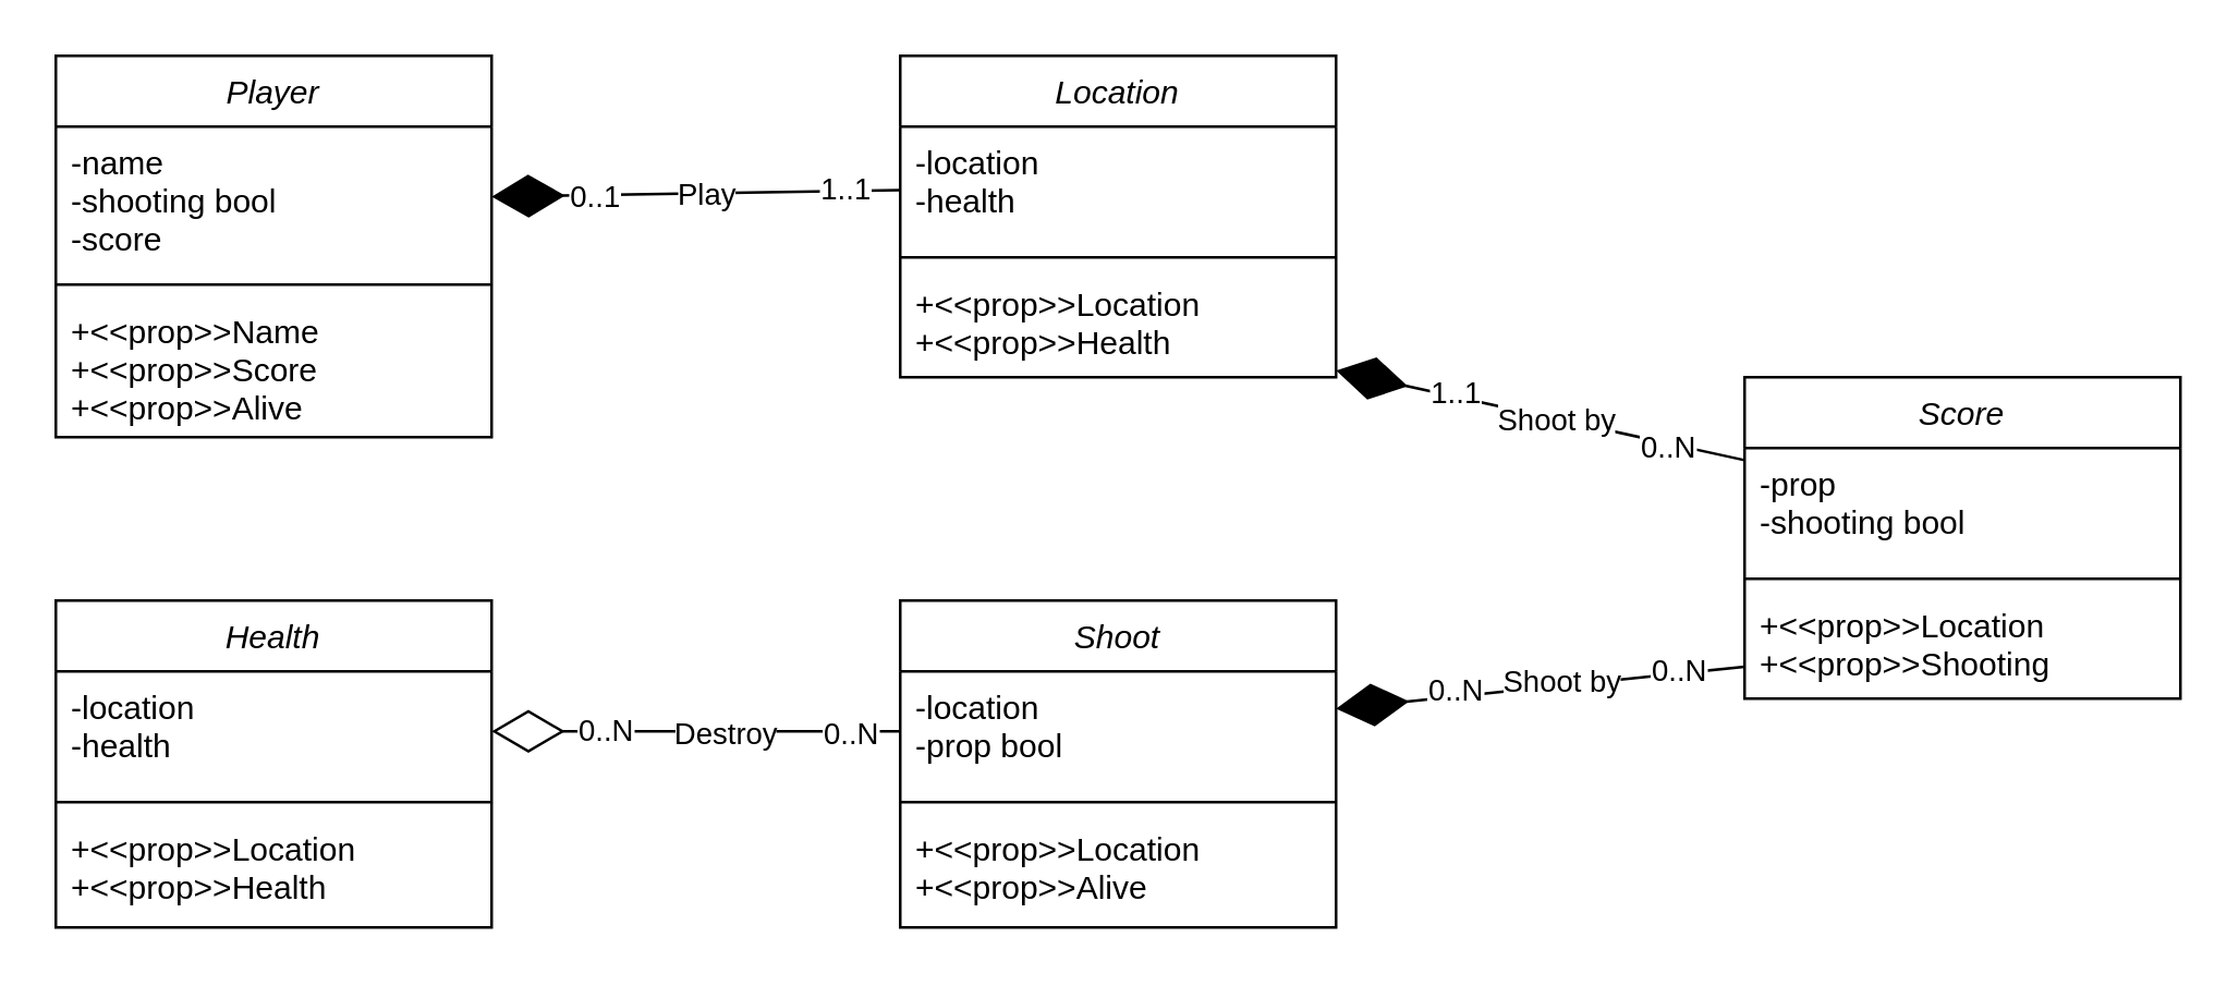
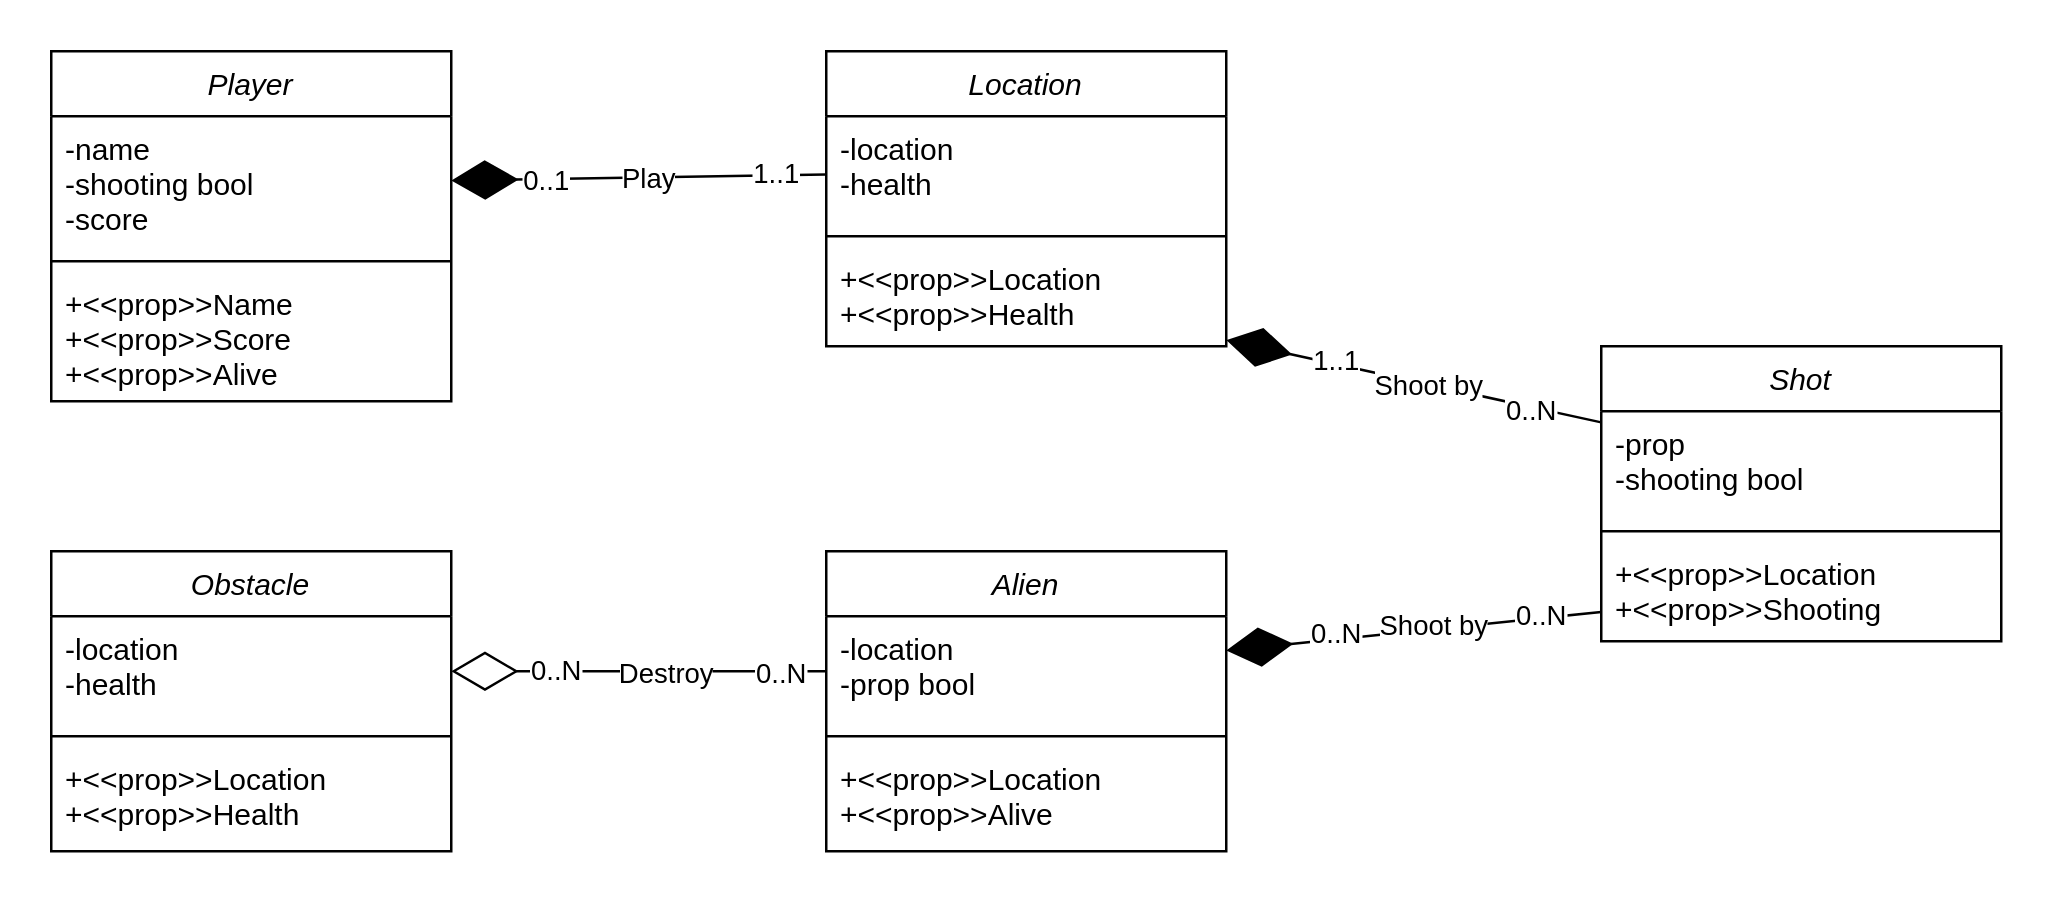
  <mxCell id="0" />
  <mxCell id="1" parent="0" />
- <mxCell id="2" value="Shoot" style="swimlane;fontStyle=2;align=center;verticalAlign=top;childLayout=stackLayout;horizontal=1;startSize=26;horizontalStack=0;resizeParent=1;resizeLast=0;collapsible=1;marginBottom=0;rounded=0;shadow=0;strokeWidth=1;" parent="1" vertex="1"><mxGeometry x="330" y="220" width="160" height="120" as="geometry"><mxRectangle x="520" y="300" width="160" height="26" as="alternateBounds" /></mxGeometry></mxCell>
+ <mxCell id="2" value="Alien" style="swimlane;fontStyle=2;align=center;verticalAlign=top;childLayout=stackLayout;horizontal=1;startSize=26;horizontalStack=0;resizeParent=1;resizeLast=0;collapsible=1;marginBottom=0;rounded=0;shadow=0;strokeWidth=1;" parent="1" vertex="1"><mxGeometry x="330" y="220" width="160" height="120" as="geometry"><mxRectangle x="520" y="300" width="160" height="26" as="alternateBounds" /></mxGeometry></mxCell>
  <mxCell id="3" value="-location&#10;-prop bool" style="text;align=left;verticalAlign=top;spacingLeft=4;spacingRight=4;overflow=hidden;rotatable=0;points=[[0,0.5],[1,0.5]];portConstraint=eastwest;" parent="2" vertex="1"><mxGeometry y="26" width="160" height="44" as="geometry" /></mxCell>
  <mxCell id="4" value="" style="line;html=1;strokeWidth=1;align=left;verticalAlign=middle;spacingTop=-1;spacingLeft=3;spacingRight=3;rotatable=0;labelPosition=right;points=[];portConstraint=eastwest;" parent="2" vertex="1"><mxGeometry y="70" width="160" height="8" as="geometry" /></mxCell>
  <mxCell id="5" value="+&lt;&lt;prop&gt;&gt;Location&#10;+&lt;&lt;prop&gt;&gt;Alive&#10;" style="text;align=left;verticalAlign=top;spacingLeft=4;spacingRight=4;overflow=hidden;rotatable=0;points=[[0,0.5],[1,0.5]];portConstraint=eastwest;" parent="2" vertex="1"><mxGeometry y="78" width="160" height="42" as="geometry" /></mxCell>
  <mxCell id="6" value="Player" style="swimlane;fontStyle=2;align=center;verticalAlign=top;childLayout=stackLayout;horizontal=1;startSize=26;horizontalStack=0;resizeParent=1;resizeLast=0;collapsible=1;marginBottom=0;rounded=0;shadow=0;strokeWidth=1;" parent="1" vertex="1"><mxGeometry x="20" y="20" width="160" height="140" as="geometry"><mxRectangle x="320" y="300" width="160" height="26" as="alternateBounds" /></mxGeometry></mxCell>
  <mxCell id="7" value="-name&#10;-shooting bool&#10;-score" style="text;align=left;verticalAlign=top;spacingLeft=4;spacingRight=4;overflow=hidden;rotatable=0;points=[[0,0.5],[1,0.5]];portConstraint=eastwest;" parent="6" vertex="1"><mxGeometry y="26" width="160" height="54" as="geometry" /></mxCell>
  <mxCell id="8" value="" style="line;html=1;strokeWidth=1;align=left;verticalAlign=middle;spacingTop=-1;spacingLeft=3;spacingRight=3;rotatable=0;labelPosition=right;points=[];portConstraint=eastwest;" parent="6" vertex="1"><mxGeometry y="80" width="160" height="8" as="geometry" /></mxCell>
  <mxCell id="9" value="+&lt;&lt;prop&gt;&gt;Name&#10;+&lt;&lt;prop&gt;&gt;Score&#10;+&lt;&lt;prop&gt;&gt;Alive" style="text;align=left;verticalAlign=top;spacingLeft=4;spacingRight=4;overflow=hidden;rotatable=0;points=[[0,0.5],[1,0.5]];portConstraint=eastwest;" parent="6" vertex="1"><mxGeometry y="88" width="160" height="52" as="geometry" /></mxCell>
- <mxCell id="10" value="Health" style="swimlane;fontStyle=2;align=center;verticalAlign=top;childLayout=stackLayout;horizontal=1;startSize=26;horizontalStack=0;resizeParent=1;resizeLast=0;collapsible=1;marginBottom=0;rounded=0;shadow=0;strokeWidth=1;" parent="1" vertex="1"><mxGeometry x="20" y="220" width="160" height="120" as="geometry"><mxRectangle x="230" y="140" width="160" height="26" as="alternateBounds" /></mxGeometry></mxCell>
+ <mxCell id="10" value="Obstacle" style="swimlane;fontStyle=2;align=center;verticalAlign=top;childLayout=stackLayout;horizontal=1;startSize=26;horizontalStack=0;resizeParent=1;resizeLast=0;collapsible=1;marginBottom=0;rounded=0;shadow=0;strokeWidth=1;" parent="1" vertex="1"><mxGeometry x="20" y="220" width="160" height="120" as="geometry"><mxRectangle x="230" y="140" width="160" height="26" as="alternateBounds" /></mxGeometry></mxCell>
  <mxCell id="11" value="-location&#10;-health" style="text;align=left;verticalAlign=top;spacingLeft=4;spacingRight=4;overflow=hidden;rotatable=0;points=[[0,0.5],[1,0.5]];portConstraint=eastwest;" parent="10" vertex="1"><mxGeometry y="26" width="160" height="44" as="geometry" /></mxCell>
  <mxCell id="12" value="" style="line;html=1;strokeWidth=1;align=left;verticalAlign=middle;spacingTop=-1;spacingLeft=3;spacingRight=3;rotatable=0;labelPosition=right;points=[];portConstraint=eastwest;" parent="10" vertex="1"><mxGeometry y="70" width="160" height="8" as="geometry" /></mxCell>
  <mxCell id="13" value="+&lt;&lt;prop&gt;&gt;Location&#10;+&lt;&lt;prop&gt;&gt;Health" style="text;align=left;verticalAlign=top;spacingLeft=4;spacingRight=4;overflow=hidden;rotatable=0;points=[[0,0.5],[1,0.5]];portConstraint=eastwest;" parent="10" vertex="1"><mxGeometry y="78" width="160" height="40" as="geometry" /></mxCell>
  <mxCell id="14" value="Location" style="swimlane;fontStyle=2;align=center;verticalAlign=top;childLayout=stackLayout;horizontal=1;startSize=26;horizontalStack=0;resizeParent=1;resizeLast=0;collapsible=1;marginBottom=0;rounded=0;shadow=0;strokeWidth=1;" parent="1" vertex="1"><mxGeometry x="330" y="20" width="160" height="118" as="geometry"><mxRectangle x="230" y="140" width="160" height="26" as="alternateBounds" /></mxGeometry></mxCell>
  <mxCell id="15" value="-location&#10;-health" style="text;align=left;verticalAlign=top;spacingLeft=4;spacingRight=4;overflow=hidden;rotatable=0;points=[[0,0.5],[1,0.5]];portConstraint=eastwest;" parent="14" vertex="1"><mxGeometry y="26" width="160" height="44" as="geometry" /></mxCell>
  <mxCell id="16" value="" style="line;html=1;strokeWidth=1;align=left;verticalAlign=middle;spacingTop=-1;spacingLeft=3;spacingRight=3;rotatable=0;labelPosition=right;points=[];portConstraint=eastwest;" parent="14" vertex="1"><mxGeometry y="70" width="160" height="8" as="geometry" /></mxCell>
  <mxCell id="17" value="+&lt;&lt;prop&gt;&gt;Location&#10;+&lt;&lt;prop&gt;&gt;Health" style="text;align=left;verticalAlign=top;spacingLeft=4;spacingRight=4;overflow=hidden;rotatable=0;points=[[0,0.5],[1,0.5]];portConstraint=eastwest;" parent="14" vertex="1"><mxGeometry y="78" width="160" height="40" as="geometry" /></mxCell>
- <mxCell id="18" value="Score" style="swimlane;fontStyle=2;align=center;verticalAlign=top;childLayout=stackLayout;horizontal=1;startSize=26;horizontalStack=0;resizeParent=1;resizeLast=0;collapsible=1;marginBottom=0;rounded=0;shadow=0;strokeWidth=1;" parent="1" vertex="1"><mxGeometry x="640" y="138" width="160" height="118" as="geometry"><mxRectangle x="230" y="140" width="160" height="26" as="alternateBounds" /></mxGeometry></mxCell>
+ <mxCell id="18" value="Shot" style="swimlane;fontStyle=2;align=center;verticalAlign=top;childLayout=stackLayout;horizontal=1;startSize=26;horizontalStack=0;resizeParent=1;resizeLast=0;collapsible=1;marginBottom=0;rounded=0;shadow=0;strokeWidth=1;" parent="1" vertex="1"><mxGeometry x="640" y="138" width="160" height="118" as="geometry"><mxRectangle x="230" y="140" width="160" height="26" as="alternateBounds" /></mxGeometry></mxCell>
  <mxCell id="19" value="-prop&#10;-shooting bool" style="text;align=left;verticalAlign=top;spacingLeft=4;spacingRight=4;overflow=hidden;rotatable=0;points=[[0,0.5],[1,0.5]];portConstraint=eastwest;" parent="18" vertex="1"><mxGeometry y="26" width="160" height="44" as="geometry" /></mxCell>
  <mxCell id="20" value="" style="line;html=1;strokeWidth=1;align=left;verticalAlign=middle;spacingTop=-1;spacingLeft=3;spacingRight=3;rotatable=0;labelPosition=right;points=[];portConstraint=eastwest;" parent="18" vertex="1"><mxGeometry y="70" width="160" height="8" as="geometry" /></mxCell>
  <mxCell id="21" value="+&lt;&lt;prop&gt;&gt;Location&#10;+&lt;&lt;prop&gt;&gt;Shooting" style="text;align=left;verticalAlign=top;spacingLeft=4;spacingRight=4;overflow=hidden;rotatable=0;points=[[0,0.5],[1,0.5]];portConstraint=eastwest;" parent="18" vertex="1"><mxGeometry y="78" width="160" height="40" as="geometry" /></mxCell>
  <mxCell id="22" value="" style="endArrow=diamondThin;endFill=0;endSize=24;html=1;rounded=0;" edge="1" parent="1" source="3" target="11"><mxGeometry width="160" relative="1" as="geometry"><mxPoint x="380" y="400" as="sourcePoint" /><mxPoint x="230" y="400" as="targetPoint" /></mxGeometry></mxCell>
  <mxCell id="23" value="Destroy" style="edgeLabel;html=1;align=center;verticalAlign=middle;resizable=0;points=[];" vertex="1" connectable="0" parent="22"><mxGeometry x="-0.133" relative="1" as="geometry"><mxPoint as="offset" /></mxGeometry></mxCell>
  <mxCell id="24" value="0..N" style="edgeLabel;html=1;align=center;verticalAlign=middle;resizable=0;points=[];" vertex="1" connectable="0" parent="22"><mxGeometry x="-0.741" relative="1" as="geometry"><mxPoint as="offset" /></mxGeometry></mxCell>
  <mxCell id="25" value="0..N" style="edgeLabel;html=1;align=center;verticalAlign=middle;resizable=0;points=[];" vertex="1" connectable="0" parent="22"><mxGeometry x="0.459" y="-1" relative="1" as="geometry"><mxPoint as="offset" /></mxGeometry></mxCell>
  <mxCell id="26" value="" style="endArrow=diamondThin;endFill=1;endSize=24;html=1;rounded=0;" edge="1" parent="1" source="15" target="7"><mxGeometry width="160" relative="1" as="geometry"><mxPoint x="352" y="159" as="sourcePoint" /><mxPoint x="192" y="159" as="targetPoint" /></mxGeometry></mxCell>
  <mxCell id="27" value="Play" style="edgeLabel;html=1;align=center;verticalAlign=middle;resizable=0;points=[];" vertex="1" connectable="0" parent="26"><mxGeometry x="-0.042" relative="1" as="geometry"><mxPoint as="offset" /></mxGeometry></mxCell>
  <mxCell id="28" value="1..1" style="edgeLabel;html=1;align=center;verticalAlign=middle;resizable=0;points=[];" vertex="1" connectable="0" parent="26"><mxGeometry x="-0.738" y="-1" relative="1" as="geometry"><mxPoint as="offset" /></mxGeometry></mxCell>
  <mxCell id="29" value="0..1" style="edgeLabel;html=1;align=center;verticalAlign=middle;resizable=0;points=[];" vertex="1" connectable="0" parent="26"><mxGeometry x="0.512" relative="1" as="geometry"><mxPoint as="offset" /></mxGeometry></mxCell>
  <mxCell id="30" value="" style="endArrow=diamondThin;endFill=1;endSize=24;html=1;rounded=0;" edge="1" parent="1" source="19" target="17"><mxGeometry width="160" relative="1" as="geometry"><mxPoint x="540" y="170" as="sourcePoint" /><mxPoint x="390" y="170" as="targetPoint" /></mxGeometry></mxCell>
  <mxCell id="31" value="Shoot by" style="edgeLabel;html=1;align=center;verticalAlign=middle;resizable=0;points=[];" vertex="1" connectable="0" parent="30"><mxGeometry x="-0.08" relative="1" as="geometry"><mxPoint as="offset" /></mxGeometry></mxCell>
  <mxCell id="32" value="0..N" style="edgeLabel;html=1;align=center;verticalAlign=middle;resizable=0;points=[];" vertex="1" connectable="0" parent="30"><mxGeometry x="-0.621" y="1" relative="1" as="geometry"><mxPoint as="offset" /></mxGeometry></mxCell>
  <mxCell id="33" value="1..1" style="edgeLabel;html=1;align=center;verticalAlign=middle;resizable=0;points=[];" vertex="1" connectable="0" parent="30"><mxGeometry x="0.423" y="-2" relative="1" as="geometry"><mxPoint as="offset" /></mxGeometry></mxCell>
  <mxCell id="34" value="" style="endArrow=diamondThin;endFill=1;endSize=24;html=1;rounded=0;" edge="1" parent="1" source="21" target="3"><mxGeometry width="160" relative="1" as="geometry"><mxPoint x="540" y="196.71" as="sourcePoint" /><mxPoint x="390" y="196.71" as="targetPoint" /></mxGeometry></mxCell>
  <mxCell id="35" value="Shoot by" style="edgeLabel;html=1;align=center;verticalAlign=middle;resizable=0;points=[];" vertex="1" connectable="0" parent="34"><mxGeometry x="-0.103" y="-2" relative="1" as="geometry"><mxPoint as="offset" /></mxGeometry></mxCell>
  <mxCell id="36" value="0..N" style="edgeLabel;html=1;align=center;verticalAlign=middle;resizable=0;points=[];" vertex="1" connectable="0" parent="34"><mxGeometry x="0.415" y="-3" relative="1" as="geometry"><mxPoint as="offset" /></mxGeometry></mxCell>
  <mxCell id="37" value="0..N" style="edgeLabel;html=1;align=center;verticalAlign=middle;resizable=0;points=[];" vertex="1" connectable="0" parent="34"><mxGeometry x="-0.667" y="-1" relative="1" as="geometry"><mxPoint as="offset" /></mxGeometry></mxCell>
